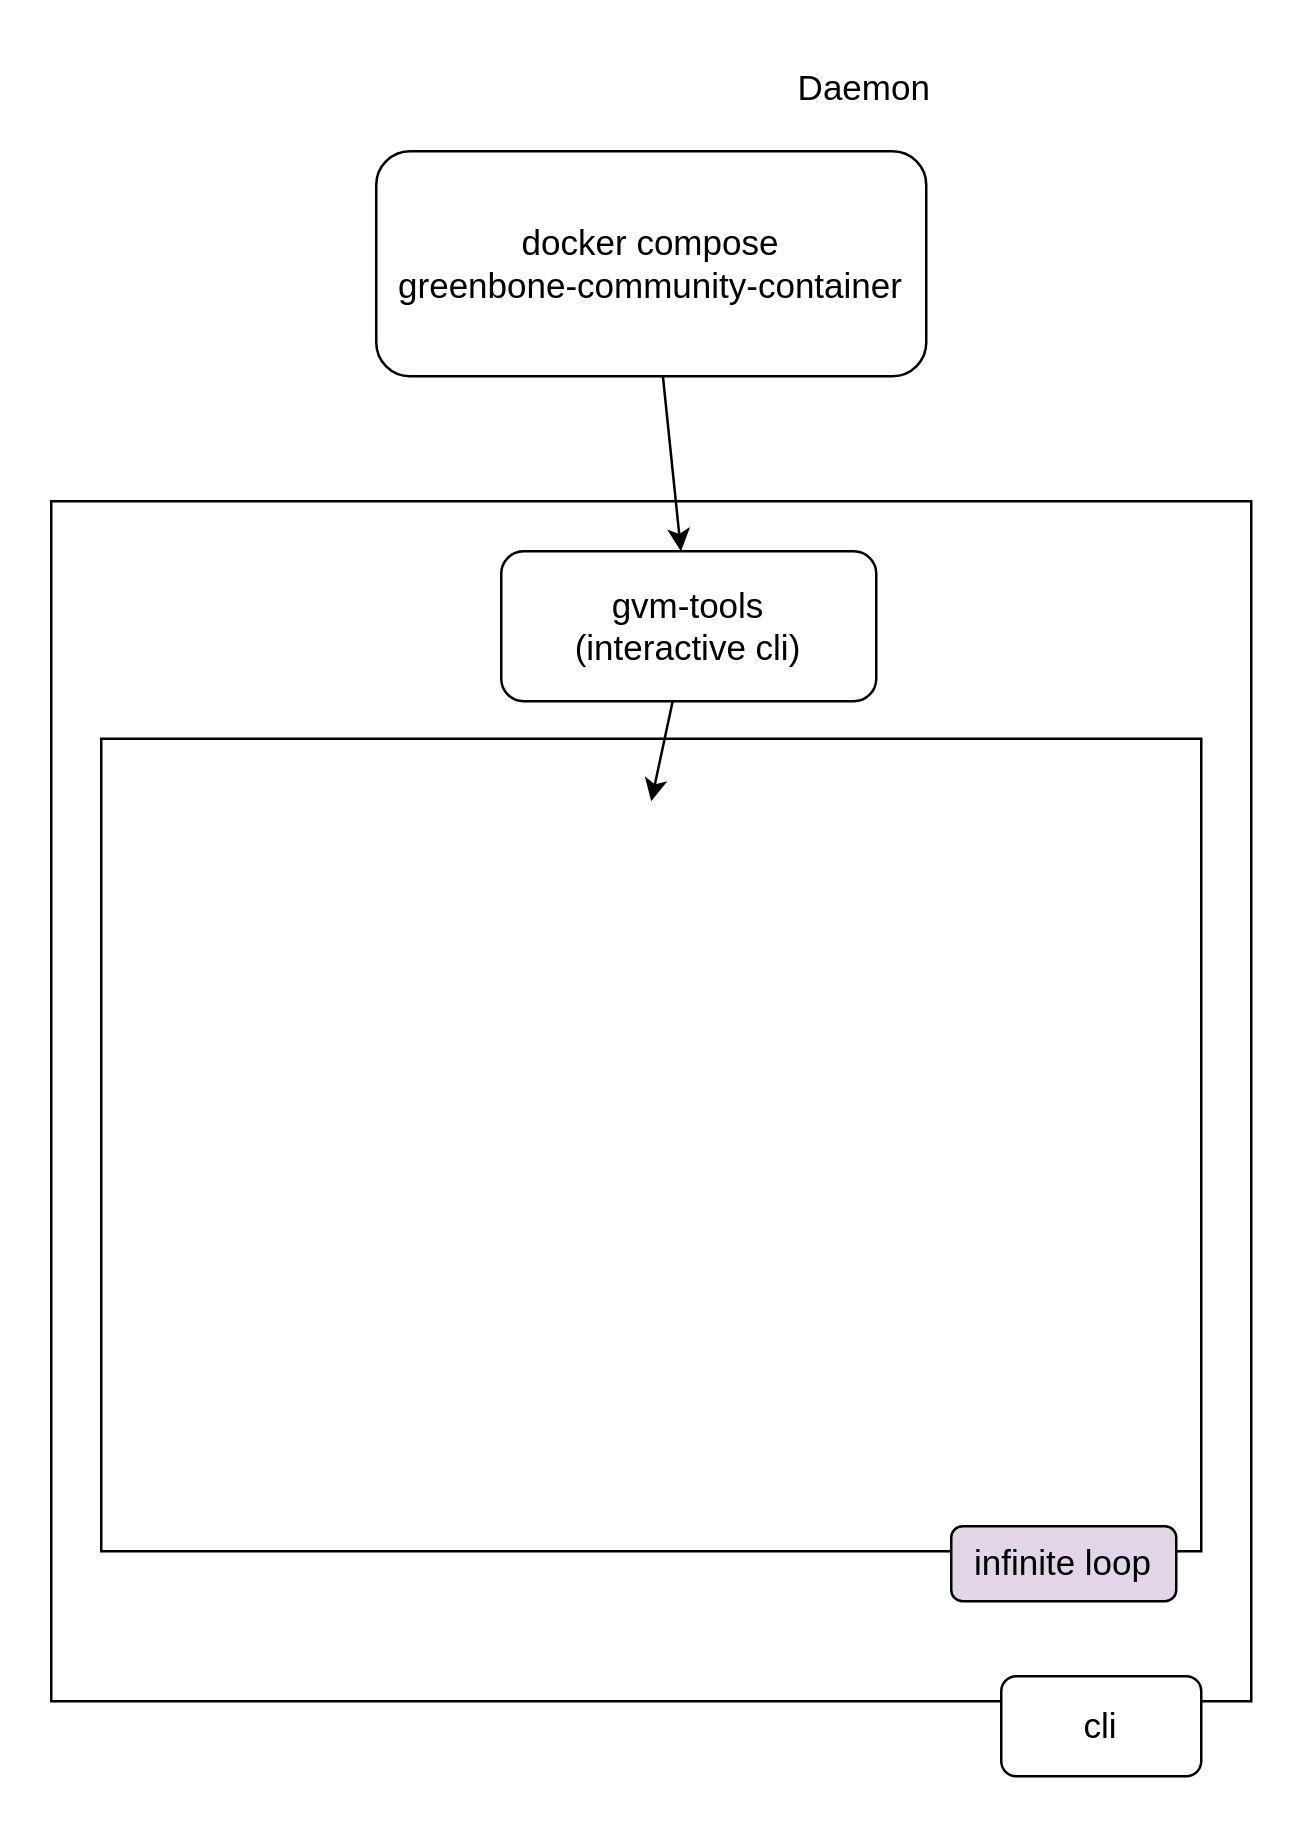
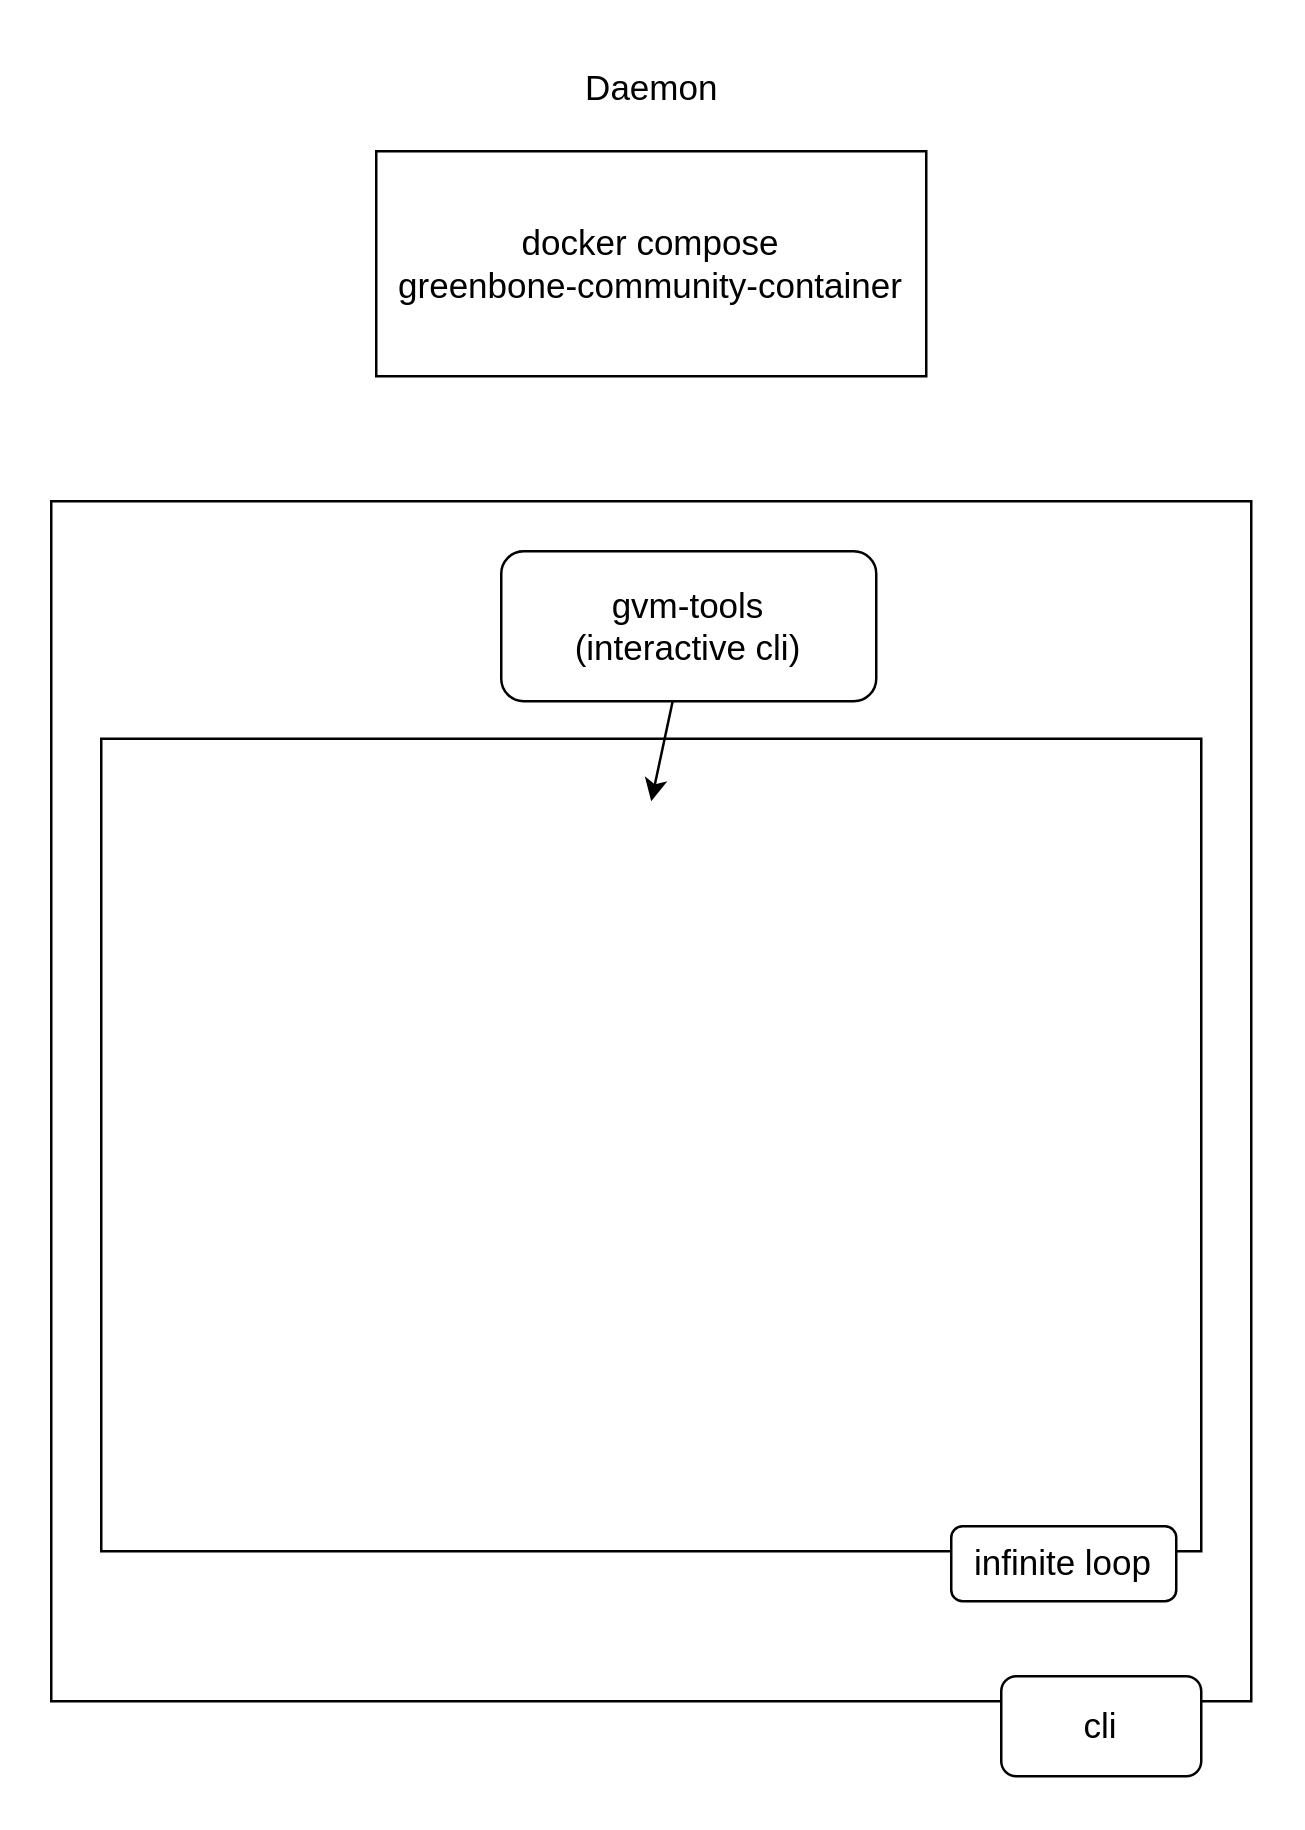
  <mxCell id="0" />
  <mxCell id="1" parent="0" />
  <mxCell id="2" value="" style="whiteSpace=wrap;html=1;aspect=fixed;fontSize=14;" vertex="1" parent="1"><mxGeometry x="20" y="200" width="480" height="480" as="geometry" /></mxCell>
- <mxCell id="3" style="edgeStyle=none;html=1;fontSize=14;" edge="1" parent="1" source="4" target="8"><mxGeometry relative="1" as="geometry" /></mxCell>
- <mxCell id="4" value="&lt;font style=&quot;font-size: 14px;&quot;&gt;docker compose&lt;br&gt;greenbone-community-container&lt;br&gt;&lt;/font&gt;" style="rounded=1;whiteSpace=wrap;html=1;" vertex="1" parent="1"><mxGeometry x="150" y="60" width="220" height="90" as="geometry" /></mxCell>
- <mxCell id="5" value="Daemon" style="text;html=1;align=center;verticalAlign=middle;resizable=0;points=[];autosize=1;strokeColor=none;fillColor=none;fontSize=14;" vertex="1" parent="1"><mxGeometry x="305" y="20" width="80" height="30" as="geometry" /></mxCell>
+ <mxCell id="4" value="&lt;font style=&quot;font-size: 14px;&quot;&gt;docker compose&lt;br&gt;greenbone-community-container&lt;br&gt;&lt;/font&gt;" style="whiteSpace=wrap;html=1;rounded=0;" vertex="1" parent="1"><mxGeometry x="150" y="60" width="220" height="90" as="geometry" /></mxCell>
+ <mxCell id="5" value="Daemon" style="text;html=1;align=center;verticalAlign=middle;resizable=0;points=[];autosize=1;strokeColor=none;fillColor=none;fontSize=14;" vertex="1" parent="1"><mxGeometry x="220" y="20" width="80" height="30" as="geometry" /></mxCell>
  <mxCell id="6" value="" style="rounded=0;whiteSpace=wrap;html=1;fontSize=14;" vertex="1" parent="1"><mxGeometry x="40" y="295" width="440" height="325" as="geometry" /></mxCell>
  <mxCell id="7" style="edgeStyle=none;html=1;entryX=0.5;entryY=0.077;entryDx=0;entryDy=0;entryPerimeter=0;fontSize=14;" edge="1" parent="1" source="8" target="6"><mxGeometry relative="1" as="geometry" /></mxCell>
  <mxCell id="8" value="gvm-tools&lt;br&gt;(interactive cli)" style="rounded=1;whiteSpace=wrap;html=1;fontSize=14;" vertex="1" parent="1"><mxGeometry x="200" y="220" width="150" height="60" as="geometry" /></mxCell>
  <mxCell id="9" value="cli" style="rounded=1;whiteSpace=wrap;html=1;fontSize=14;" vertex="1" parent="1"><mxGeometry x="400" y="670" width="80" height="40" as="geometry" /></mxCell>
- <mxCell id="10" value="infinite loop" style="rounded=1;whiteSpace=wrap;html=1;fontSize=14;fillColor=#e1d5e7;" vertex="1" parent="1"><mxGeometry x="380" y="610" width="90" height="30" as="geometry" /></mxCell>
+ <mxCell id="10" value="infinite loop" style="rounded=1;whiteSpace=wrap;html=1;fontSize=14;" vertex="1" parent="1"><mxGeometry x="380" y="610" width="90" height="30" as="geometry" /></mxCell>
